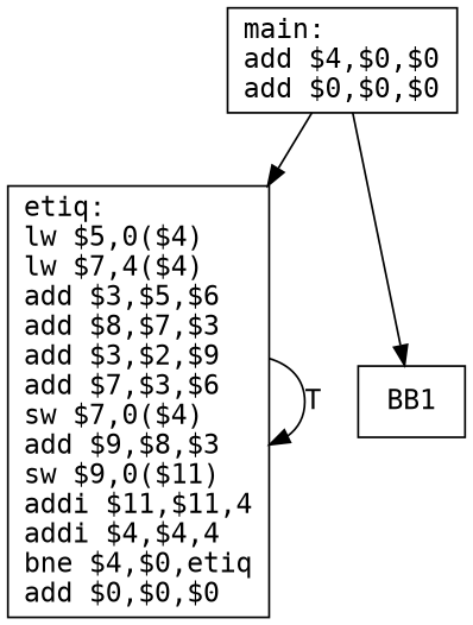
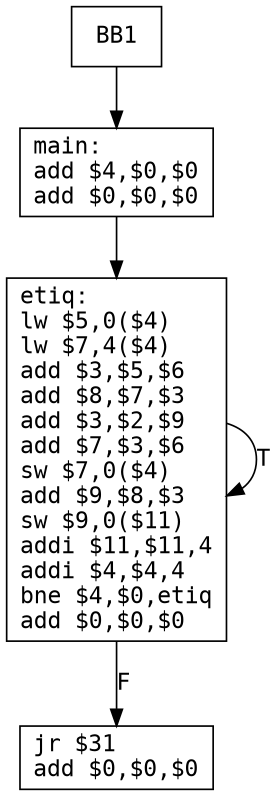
  digraph {
    fontname="DejaVu Sans Mono"
    node [fontname="DejaVu Sans Mono" shape=box]
    edge [fontname="DejaVu Sans Mono" style=filled]
    n1 [label="main:\ladd $4,$0,$0\ladd $0,$0,$0\l"]
    n2 [label="etiq:\llw $5,0($4)\llw $7,4($4)\ladd $3,$5,$6\ladd $8,$7,$3\ladd $3,$2,$9\ladd $7,$3,$6\lsw $7,0($4)\ladd $9,$8,$3\lsw $9,0($11)\laddi $11,$11,4\laddi $4,$4,4\lbne $4,$0,etiq\ladd $0,$0,$0\l"]
    BB1
+   n4 [label="jr $31\ladd $0,$0,$0\l"]
    n1 -> n2
    n2 -> n2 [label=T]
-   n1 -> BB1
+   n2 -> n4 [label=F]
+   BB1 -> n1
  }
